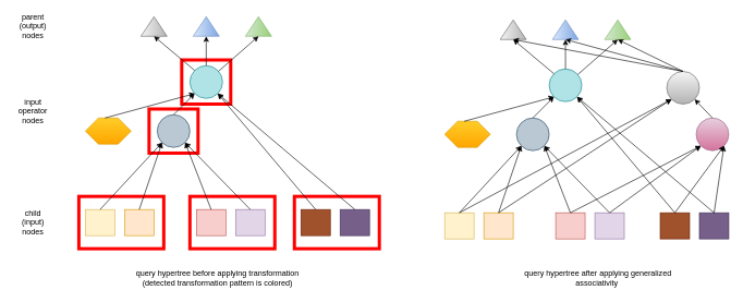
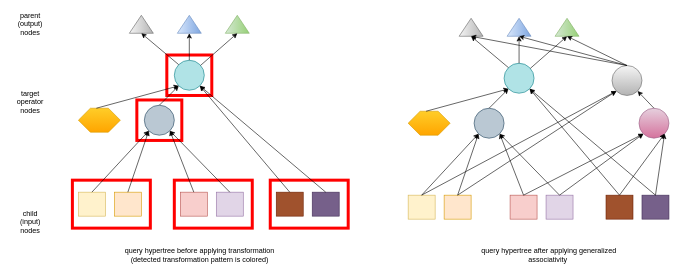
  <mxCell id="0" />
  <mxCell id="1" parent="0" />
  <mxCell id="2" value="" style="rounded=0;whiteSpace=wrap;html=1;strokeColor=#FF0000;strokeWidth=5;" vertex="1" parent="1"><mxGeometry x="277.5" y="91.25" width="75" height="67.5" as="geometry" /></mxCell>
  <mxCell id="3" value="" style="rounded=0;whiteSpace=wrap;html=1;strokeColor=#FF0000;strokeWidth=5;" vertex="1" parent="1"><mxGeometry x="227.5" y="166.25" width="75" height="67.5" as="geometry" /></mxCell>
  <mxCell id="4" value="" style="rounded=0;whiteSpace=wrap;html=1;strokeColor=#FF0000;strokeWidth=5;" vertex="1" parent="1"><mxGeometry x="450" y="300" width="130" height="80" as="geometry" /></mxCell>
  <mxCell id="5" value="" style="rounded=0;whiteSpace=wrap;html=1;strokeColor=#FF0000;strokeWidth=5;" vertex="1" parent="1"><mxGeometry x="290" y="300" width="130" height="80" as="geometry" /></mxCell>
  <mxCell id="6" value="" style="rounded=0;whiteSpace=wrap;html=1;strokeColor=#FF0000;strokeWidth=5;" vertex="1" parent="1"><mxGeometry x="120" y="300" width="130" height="80" as="geometry" /></mxCell>
  <mxCell id="7" value="" style="ellipse;whiteSpace=wrap;html=1;aspect=fixed;fillColor=#b0e3e6;strokeColor=#0e8088;" vertex="1" parent="1"><mxGeometry x="290" y="100" width="50" height="50" as="geometry" /></mxCell>
  <mxCell id="8" value="" style="rounded=0;whiteSpace=wrap;html=1;fillColor=#fff2cc;strokeColor=#d6b656;" vertex="1" parent="1"><mxGeometry x="130" y="320" width="45" height="40" as="geometry" /></mxCell>
  <mxCell id="9" value="" style="rounded=0;whiteSpace=wrap;html=1;fillColor=#ffe6cc;strokeColor=#d79b00;" vertex="1" parent="1"><mxGeometry x="190" y="320" width="45" height="40" as="geometry" /></mxCell>
  <mxCell id="10" value="" style="rounded=0;whiteSpace=wrap;html=1;fillColor=#f8cecc;strokeColor=#b85450;" vertex="1" parent="1"><mxGeometry x="300" y="320" width="45" height="40" as="geometry" /></mxCell>
  <mxCell id="11" value="" style="rounded=0;whiteSpace=wrap;html=1;fillColor=#e1d5e7;strokeColor=#9673a6;" vertex="1" parent="1"><mxGeometry x="360" y="320" width="45" height="40" as="geometry" /></mxCell>
  <mxCell id="12" value="" style="triangle;whiteSpace=wrap;html=1;rotation=-90;fillColor=#f5f5f5;gradientColor=#b3b3b3;strokeColor=#666666;" vertex="1" parent="1"><mxGeometry x="220" y="20" width="30" height="40" as="geometry" /></mxCell>
  <mxCell id="13" value="" style="triangle;whiteSpace=wrap;html=1;rotation=-90;fillColor=#dae8fc;gradientColor=#7ea6e0;strokeColor=#6c8ebf;" vertex="1" parent="1"><mxGeometry x="300" y="20" width="30" height="40" as="geometry" /></mxCell>
  <mxCell id="14" value="" style="triangle;whiteSpace=wrap;html=1;rotation=-90;fillColor=#d5e8d4;gradientColor=#97d077;strokeColor=#82b366;" vertex="1" parent="1"><mxGeometry x="380" y="20" width="30" height="40" as="geometry" /></mxCell>
  <mxCell id="15" value="" style="endArrow=classic;html=1;rounded=0;entryX=0;entryY=0.5;entryDx=0;entryDy=0;" edge="1" parent="1" source="7" target="14"><mxGeometry width="50" height="50" relative="1" as="geometry"><mxPoint x="330" y="110" as="sourcePoint" /><mxPoint x="380" y="60" as="targetPoint" /></mxGeometry></mxCell>
  <mxCell id="16" value="" style="endArrow=classic;html=1;rounded=0;entryX=0;entryY=0.5;entryDx=0;entryDy=0;exitX=0.5;exitY=0;exitDx=0;exitDy=0;" edge="1" parent="1" source="7" target="13"><mxGeometry width="50" height="50" relative="1" as="geometry"><mxPoint x="310" y="100" as="sourcePoint" /><mxPoint x="371" y="46" as="targetPoint" /></mxGeometry></mxCell>
  <mxCell id="17" value="" style="endArrow=classic;html=1;rounded=0;entryX=0;entryY=0.5;entryDx=0;entryDy=0;exitX=0;exitY=0;exitDx=0;exitDy=0;" edge="1" parent="1" source="7" target="12"><mxGeometry width="50" height="50" relative="1" as="geometry"><mxPoint x="290" y="105" as="sourcePoint" /><mxPoint x="290" y="60" as="targetPoint" /></mxGeometry></mxCell>
- <mxCell id="18" value="child (input) nodes" style="text;html=1;align=center;verticalAlign=middle;whiteSpace=wrap;rounded=0;" vertex="1" parent="1"><mxGeometry x="20" y="325" width="60" height="30" as="geometry" /></mxCell>
+ <mxCell id="18" value="child (input) nodes" style="text;html=1;align=center;verticalAlign=middle;whiteSpace=wrap;rounded=0;" vertex="1" parent="1"><mxGeometry x="20" y="355" width="60" height="30" as="geometry" /></mxCell>
  <mxCell id="19" value="parent (output)&lt;div&gt;nodes&lt;/div&gt;" style="text;html=1;align=center;verticalAlign=middle;whiteSpace=wrap;rounded=0;" vertex="1" parent="1"><mxGeometry x="20" y="25" width="60" height="30" as="geometry" /></mxCell>
- <mxCell id="20" value="input operator nodes" style="text;html=1;align=center;verticalAlign=middle;whiteSpace=wrap;rounded=0;" vertex="1" parent="1"><mxGeometry x="20" y="155" width="60" height="30" as="geometry" /></mxCell>
+ <mxCell id="20" value="target operator nodes" style="text;html=1;align=center;verticalAlign=middle;whiteSpace=wrap;rounded=0;" vertex="1" parent="1"><mxGeometry x="20" y="155" width="60" height="30" as="geometry" /></mxCell>
  <mxCell id="21" value="" style="ellipse;whiteSpace=wrap;html=1;aspect=fixed;fillColor=#bac8d3;strokeColor=#23445d;" vertex="1" parent="1"><mxGeometry x="240" y="175" width="50" height="50" as="geometry" /></mxCell>
  <mxCell id="22" value="" style="rounded=0;whiteSpace=wrap;html=1;fillColor=#a0522d;strokeColor=#6D1F00;fontColor=#ffffff;" vertex="1" parent="1"><mxGeometry x="460" y="320" width="45" height="40" as="geometry" /></mxCell>
  <mxCell id="23" value="" style="rounded=0;whiteSpace=wrap;html=1;fillColor=#76608a;strokeColor=#432D57;fontColor=#ffffff;" vertex="1" parent="1"><mxGeometry x="520" y="320" width="45" height="40" as="geometry" /></mxCell>
  <mxCell id="24" value="" style="shape=hexagon;perimeter=hexagonPerimeter2;whiteSpace=wrap;html=1;fixedSize=1;fillColor=#ffcd28;gradientColor=#ffa500;strokeColor=#d79b00;" vertex="1" parent="1"><mxGeometry x="130" y="180" width="70" height="40" as="geometry" /></mxCell>
  <mxCell id="25" value="" style="endArrow=classic;html=1;rounded=0;entryX=0;entryY=1;entryDx=0;entryDy=0;" edge="1" parent="1" target="7"><mxGeometry width="50" height="50" relative="1" as="geometry"><mxPoint x="160" y="180" as="sourcePoint" /><mxPoint x="210" y="130" as="targetPoint" /></mxGeometry></mxCell>
  <mxCell id="26" value="" style="endArrow=classic;html=1;rounded=0;exitX=0.5;exitY=0;exitDx=0;exitDy=0;entryX=0;entryY=1;entryDx=0;entryDy=0;" edge="1" parent="1" source="21" target="7"><mxGeometry width="50" height="50" relative="1" as="geometry"><mxPoint x="300" y="175" as="sourcePoint" /><mxPoint x="350" y="125" as="targetPoint" /></mxGeometry></mxCell>
  <mxCell id="27" value="" style="endArrow=classic;html=1;rounded=0;exitX=0.5;exitY=0;exitDx=0;exitDy=0;entryX=0;entryY=1;entryDx=0;entryDy=0;" edge="1" parent="1" source="8" target="21"><mxGeometry width="50" height="50" relative="1" as="geometry"><mxPoint x="200" y="280" as="sourcePoint" /><mxPoint x="250" y="230" as="targetPoint" /></mxGeometry></mxCell>
  <mxCell id="28" value="" style="endArrow=classic;html=1;rounded=0;exitX=0.5;exitY=0;exitDx=0;exitDy=0;entryX=0;entryY=1;entryDx=0;entryDy=0;" edge="1" parent="1" source="9" target="21"><mxGeometry width="50" height="50" relative="1" as="geometry"><mxPoint x="163" y="330" as="sourcePoint" /><mxPoint x="257" y="228" as="targetPoint" /></mxGeometry></mxCell>
  <mxCell id="29" value="" style="endArrow=classic;html=1;rounded=0;exitX=0.5;exitY=0;exitDx=0;exitDy=0;entryX=1;entryY=1;entryDx=0;entryDy=0;" edge="1" parent="1" source="10" target="21"><mxGeometry width="50" height="50" relative="1" as="geometry"><mxPoint x="340" y="260" as="sourcePoint" /><mxPoint x="390" y="210" as="targetPoint" /></mxGeometry></mxCell>
  <mxCell id="30" value="" style="endArrow=classic;html=1;rounded=0;exitX=0.5;exitY=0;exitDx=0;exitDy=0;entryX=1;entryY=1;entryDx=0;entryDy=0;" edge="1" parent="1" source="11" target="21"><mxGeometry width="50" height="50" relative="1" as="geometry"><mxPoint x="370" y="290" as="sourcePoint" /><mxPoint x="420" y="240" as="targetPoint" /></mxGeometry></mxCell>
  <mxCell id="31" value="" style="endArrow=classic;html=1;rounded=0;exitX=0.5;exitY=0;exitDx=0;exitDy=0;entryX=1;entryY=1;entryDx=0;entryDy=0;" edge="1" parent="1" source="22" target="7"><mxGeometry width="50" height="50" relative="1" as="geometry"><mxPoint x="470" y="275" as="sourcePoint" /><mxPoint x="520" y="225" as="targetPoint" /></mxGeometry></mxCell>
  <mxCell id="32" value="" style="endArrow=classic;html=1;rounded=0;exitX=0.5;exitY=0;exitDx=0;exitDy=0;entryX=1;entryY=1;entryDx=0;entryDy=0;" edge="1" parent="1" source="23" target="7"><mxGeometry width="50" height="50" relative="1" as="geometry"><mxPoint x="515" y="275" as="sourcePoint" /><mxPoint x="565" y="225" as="targetPoint" /></mxGeometry></mxCell>
  <mxCell id="33" value="" style="ellipse;whiteSpace=wrap;html=1;aspect=fixed;fillColor=#b0e3e6;strokeColor=#0e8088;" vertex="1" parent="1"><mxGeometry x="840" y="105" width="50" height="50" as="geometry" /></mxCell>
  <mxCell id="34" value="" style="rounded=0;whiteSpace=wrap;html=1;fillColor=#fff2cc;strokeColor=#d6b656;" vertex="1" parent="1"><mxGeometry x="680" y="325" width="45" height="40" as="geometry" /></mxCell>
  <mxCell id="35" value="" style="rounded=0;whiteSpace=wrap;html=1;fillColor=#ffe6cc;strokeColor=#d79b00;" vertex="1" parent="1"><mxGeometry x="740" y="325" width="45" height="40" as="geometry" /></mxCell>
  <mxCell id="36" value="" style="rounded=0;whiteSpace=wrap;html=1;fillColor=#f8cecc;strokeColor=#b85450;" vertex="1" parent="1"><mxGeometry x="850" y="325" width="45" height="40" as="geometry" /></mxCell>
  <mxCell id="37" value="" style="rounded=0;whiteSpace=wrap;html=1;fillColor=#e1d5e7;strokeColor=#9673a6;" vertex="1" parent="1"><mxGeometry x="910" y="325" width="45" height="40" as="geometry" /></mxCell>
  <mxCell id="38" value="" style="triangle;whiteSpace=wrap;html=1;rotation=-90;fillColor=#f5f5f5;gradientColor=#b3b3b3;strokeColor=#666666;" vertex="1" parent="1"><mxGeometry x="770" y="25" width="30" height="40" as="geometry" /></mxCell>
  <mxCell id="39" value="" style="triangle;whiteSpace=wrap;html=1;rotation=-90;fillColor=#dae8fc;gradientColor=#7ea6e0;strokeColor=#6c8ebf;" vertex="1" parent="1"><mxGeometry x="850" y="25" width="30" height="40" as="geometry" /></mxCell>
  <mxCell id="40" value="" style="triangle;whiteSpace=wrap;html=1;rotation=-90;fillColor=#d5e8d4;gradientColor=#97d077;strokeColor=#82b366;" vertex="1" parent="1"><mxGeometry x="930" y="25" width="30" height="40" as="geometry" /></mxCell>
  <mxCell id="41" value="" style="endArrow=classic;html=1;rounded=0;entryX=0;entryY=0.5;entryDx=0;entryDy=0;" edge="1" parent="1" source="33" target="40"><mxGeometry width="50" height="50" relative="1" as="geometry"><mxPoint x="880" y="115" as="sourcePoint" /><mxPoint x="930" y="65" as="targetPoint" /></mxGeometry></mxCell>
  <mxCell id="42" value="" style="endArrow=classic;html=1;rounded=0;entryX=0;entryY=0.5;entryDx=0;entryDy=0;exitX=0.5;exitY=0;exitDx=0;exitDy=0;" edge="1" parent="1" source="33" target="39"><mxGeometry width="50" height="50" relative="1" as="geometry"><mxPoint x="860" y="105" as="sourcePoint" /><mxPoint x="921" y="51" as="targetPoint" /></mxGeometry></mxCell>
  <mxCell id="43" value="" style="endArrow=classic;html=1;rounded=0;entryX=0;entryY=0.5;entryDx=0;entryDy=0;exitX=0;exitY=0;exitDx=0;exitDy=0;" edge="1" parent="1" source="33" target="38"><mxGeometry width="50" height="50" relative="1" as="geometry"><mxPoint x="840" y="110" as="sourcePoint" /><mxPoint x="840" y="65" as="targetPoint" /></mxGeometry></mxCell>
  <mxCell id="44" value="" style="ellipse;whiteSpace=wrap;html=1;aspect=fixed;fillColor=#bac8d3;strokeColor=#23445d;" vertex="1" parent="1"><mxGeometry x="790" y="180" width="50" height="50" as="geometry" /></mxCell>
  <mxCell id="45" value="" style="rounded=0;whiteSpace=wrap;html=1;fillColor=#a0522d;strokeColor=#6D1F00;fontColor=#ffffff;" vertex="1" parent="1"><mxGeometry x="1010" y="325" width="45" height="40" as="geometry" /></mxCell>
  <mxCell id="46" value="" style="rounded=0;whiteSpace=wrap;html=1;fillColor=#76608a;strokeColor=#432D57;fontColor=#ffffff;" vertex="1" parent="1"><mxGeometry x="1070" y="325" width="45" height="40" as="geometry" /></mxCell>
  <mxCell id="47" value="" style="shape=hexagon;perimeter=hexagonPerimeter2;whiteSpace=wrap;html=1;fixedSize=1;fillColor=#ffcd28;gradientColor=#ffa500;strokeColor=#d79b00;" vertex="1" parent="1"><mxGeometry x="680" y="185" width="70" height="40" as="geometry" /></mxCell>
  <mxCell id="48" value="" style="endArrow=classic;html=1;rounded=0;entryX=0;entryY=1;entryDx=0;entryDy=0;" edge="1" parent="1" target="33"><mxGeometry width="50" height="50" relative="1" as="geometry"><mxPoint x="710" y="185" as="sourcePoint" /><mxPoint x="760" y="135" as="targetPoint" /></mxGeometry></mxCell>
  <mxCell id="49" value="" style="endArrow=classic;html=1;rounded=0;exitX=0.5;exitY=0;exitDx=0;exitDy=0;entryX=0;entryY=1;entryDx=0;entryDy=0;" edge="1" parent="1" source="44" target="33"><mxGeometry width="50" height="50" relative="1" as="geometry"><mxPoint x="850" y="180" as="sourcePoint" /><mxPoint x="900" y="130" as="targetPoint" /></mxGeometry></mxCell>
  <mxCell id="50" value="" style="endArrow=classic;html=1;rounded=0;exitX=0.5;exitY=0;exitDx=0;exitDy=0;entryX=0;entryY=1;entryDx=0;entryDy=0;" edge="1" parent="1" source="34" target="44"><mxGeometry width="50" height="50" relative="1" as="geometry"><mxPoint x="750" y="285" as="sourcePoint" /><mxPoint x="800" y="235" as="targetPoint" /></mxGeometry></mxCell>
  <mxCell id="51" value="" style="endArrow=classic;html=1;rounded=0;exitX=0.5;exitY=0;exitDx=0;exitDy=0;entryX=0;entryY=1;entryDx=0;entryDy=0;" edge="1" parent="1" source="35" target="44"><mxGeometry width="50" height="50" relative="1" as="geometry"><mxPoint x="713" y="335" as="sourcePoint" /><mxPoint x="807" y="233" as="targetPoint" /></mxGeometry></mxCell>
  <mxCell id="52" value="" style="endArrow=classic;html=1;rounded=0;exitX=0.5;exitY=0;exitDx=0;exitDy=0;entryX=1;entryY=1;entryDx=0;entryDy=0;" edge="1" parent="1" source="36" target="44"><mxGeometry width="50" height="50" relative="1" as="geometry"><mxPoint x="890" y="265" as="sourcePoint" /><mxPoint x="940" y="215" as="targetPoint" /></mxGeometry></mxCell>
  <mxCell id="53" value="" style="endArrow=classic;html=1;rounded=0;exitX=0.5;exitY=0;exitDx=0;exitDy=0;entryX=1;entryY=1;entryDx=0;entryDy=0;" edge="1" parent="1" source="37" target="44"><mxGeometry width="50" height="50" relative="1" as="geometry"><mxPoint x="920" y="295" as="sourcePoint" /><mxPoint x="970" y="245" as="targetPoint" /></mxGeometry></mxCell>
  <mxCell id="54" value="" style="endArrow=classic;html=1;rounded=0;exitX=0.5;exitY=0;exitDx=0;exitDy=0;entryX=1;entryY=1;entryDx=0;entryDy=0;" edge="1" parent="1" source="45" target="33"><mxGeometry width="50" height="50" relative="1" as="geometry"><mxPoint x="1020" y="280" as="sourcePoint" /><mxPoint x="1070" y="230" as="targetPoint" /></mxGeometry></mxCell>
  <mxCell id="55" value="" style="endArrow=classic;html=1;rounded=0;exitX=0.5;exitY=0;exitDx=0;exitDy=0;entryX=1;entryY=1;entryDx=0;entryDy=0;" edge="1" parent="1" source="46" target="33"><mxGeometry width="50" height="50" relative="1" as="geometry"><mxPoint x="1065" y="280" as="sourcePoint" /><mxPoint x="1115" y="230" as="targetPoint" /></mxGeometry></mxCell>
  <mxCell id="56" value="" style="ellipse;whiteSpace=wrap;html=1;aspect=fixed;fillColor=#e6d0de;strokeColor=#996185;gradientColor=#d5739d;" vertex="1" parent="1"><mxGeometry x="1065" y="180" width="50" height="50" as="geometry" /></mxCell>
  <mxCell id="57" value="" style="ellipse;whiteSpace=wrap;html=1;aspect=fixed;fillColor=#f5f5f5;strokeColor=#666666;gradientColor=#b3b3b3;" vertex="1" parent="1"><mxGeometry x="1020" y="108.75" width="50" height="50" as="geometry" /></mxCell>
  <mxCell id="58" value="" style="endArrow=classic;html=1;rounded=0;exitX=0.5;exitY=0;exitDx=0;exitDy=0;entryX=0;entryY=0.5;entryDx=0;entryDy=0;" edge="1" parent="1" source="57" target="38"><mxGeometry width="50" height="50" relative="1" as="geometry"><mxPoint x="1030" y="100" as="sourcePoint" /><mxPoint x="1080" y="50" as="targetPoint" /></mxGeometry></mxCell>
  <mxCell id="59" value="" style="endArrow=classic;html=1;rounded=0;exitX=0.5;exitY=0;exitDx=0;exitDy=0;entryX=0;entryY=0.5;entryDx=0;entryDy=0;" edge="1" parent="1" source="57" target="39"><mxGeometry width="50" height="50" relative="1" as="geometry"><mxPoint x="1050" y="100" as="sourcePoint" /><mxPoint x="1100" y="50" as="targetPoint" /></mxGeometry></mxCell>
  <mxCell id="60" value="" style="endArrow=classic;html=1;rounded=0;exitX=0.5;exitY=0;exitDx=0;exitDy=0;entryX=0;entryY=0.5;entryDx=0;entryDy=0;" edge="1" parent="1" source="57" target="40"><mxGeometry width="50" height="50" relative="1" as="geometry"><mxPoint x="1055" y="75" as="sourcePoint" /><mxPoint x="1105" y="25" as="targetPoint" /></mxGeometry></mxCell>
  <mxCell id="61" value="" style="endArrow=classic;html=1;rounded=0;exitX=0.5;exitY=0;exitDx=0;exitDy=0;entryX=1;entryY=1;entryDx=0;entryDy=0;" edge="1" parent="1" source="56" target="57"><mxGeometry width="50" height="50" relative="1" as="geometry"><mxPoint x="1120" y="175" as="sourcePoint" /><mxPoint x="1170" y="125" as="targetPoint" /></mxGeometry></mxCell>
  <mxCell id="62" value="" style="endArrow=classic;html=1;rounded=0;exitX=0.5;exitY=0;exitDx=0;exitDy=0;entryX=0;entryY=1;entryDx=0;entryDy=0;" edge="1" parent="1" source="36" target="56"><mxGeometry width="50" height="50" relative="1" as="geometry"><mxPoint x="890" y="290" as="sourcePoint" /><mxPoint x="940" y="240" as="targetPoint" /></mxGeometry></mxCell>
  <mxCell id="63" value="" style="endArrow=classic;html=1;rounded=0;exitX=0.5;exitY=0;exitDx=0;exitDy=0;entryX=0;entryY=1;entryDx=0;entryDy=0;" edge="1" parent="1" source="37" target="56"><mxGeometry width="50" height="50" relative="1" as="geometry"><mxPoint x="950" y="315" as="sourcePoint" /><mxPoint x="1000" y="265" as="targetPoint" /></mxGeometry></mxCell>
  <mxCell id="64" value="" style="endArrow=classic;html=1;rounded=0;exitX=0.5;exitY=0;exitDx=0;exitDy=0;entryX=1;entryY=1;entryDx=0;entryDy=0;" edge="1" parent="1" source="45" target="56"><mxGeometry width="50" height="50" relative="1" as="geometry"><mxPoint x="1065" y="290" as="sourcePoint" /><mxPoint x="1115" y="240" as="targetPoint" /></mxGeometry></mxCell>
  <mxCell id="65" value="" style="endArrow=classic;html=1;rounded=0;exitX=0.5;exitY=0;exitDx=0;exitDy=0;entryX=1;entryY=1;entryDx=0;entryDy=0;" edge="1" parent="1" source="46" target="56"><mxGeometry width="50" height="50" relative="1" as="geometry"><mxPoint x="1100" y="320" as="sourcePoint" /><mxPoint x="1150" y="255" as="targetPoint" /></mxGeometry></mxCell>
  <mxCell id="66" value="" style="endArrow=classic;html=1;rounded=0;exitX=0.5;exitY=0;exitDx=0;exitDy=0;entryX=0;entryY=1;entryDx=0;entryDy=0;" edge="1" parent="1" source="34" target="57"><mxGeometry width="50" height="50" relative="1" as="geometry"><mxPoint x="880" y="300" as="sourcePoint" /><mxPoint x="930" y="250" as="targetPoint" /></mxGeometry></mxCell>
  <mxCell id="67" value="" style="endArrow=classic;html=1;rounded=0;exitX=0.5;exitY=0;exitDx=0;exitDy=0;entryX=0;entryY=1;entryDx=0;entryDy=0;" edge="1" parent="1" source="35" target="57"><mxGeometry width="50" height="50" relative="1" as="geometry"><mxPoint x="880" y="300" as="sourcePoint" /><mxPoint x="930" y="250" as="targetPoint" /></mxGeometry></mxCell>
  <mxCell id="68" value="query hypertree before applying transformation (detected transformation pattern is colored)" style="text;html=1;align=center;verticalAlign=middle;whiteSpace=wrap;rounded=0;" vertex="1" parent="1"><mxGeometry x="200" y="410" width="265" height="30" as="geometry" /></mxCell>
  <mxCell id="69" value="query hypertree after applying generalized associativity&amp;nbsp;" style="text;html=1;align=center;verticalAlign=middle;whiteSpace=wrap;rounded=0;" vertex="1" parent="1"><mxGeometry x="800" y="410" width="230" height="30" as="geometry" /></mxCell>
